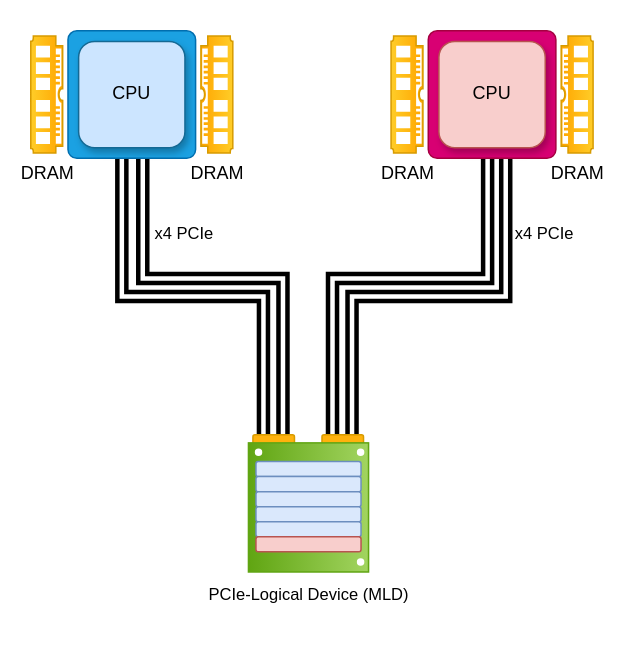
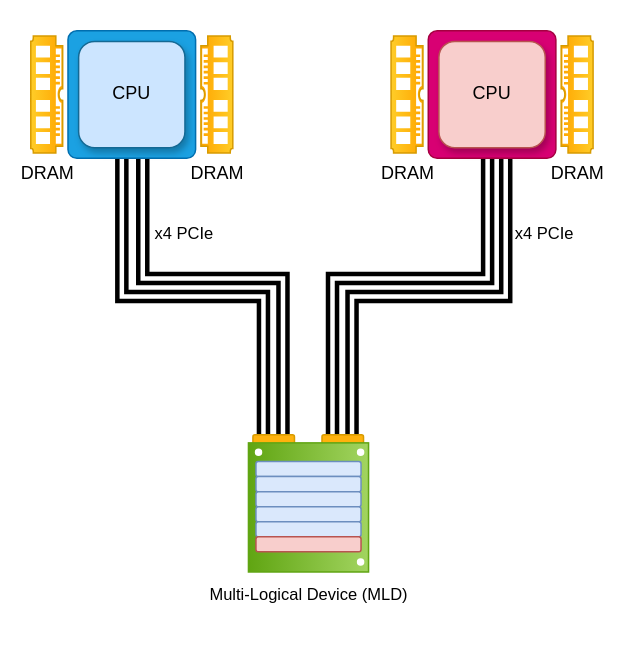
  <mxCell id="0" />
  <mxCell id="1" parent="0" />
  <mxCell id="2" value="" style="shape=link;html=1;rounded=0;entryX=0.586;entryY=0.976;entryDx=0;entryDy=0;entryPerimeter=0;strokeWidth=3;elbow=vertical;width=4;arcSize=20;edgeStyle=elbowEdgeStyle;" parent="1" target="24" edge="1"><mxGeometry width="100" relative="1" as="geometry"><mxPoint x="188" y="290" as="sourcePoint" /><mxPoint x="188" y="220" as="targetPoint" /><Array as="points"><mxPoint x="141" y="185" /></Array></mxGeometry></mxCell>
  <mxCell id="3" value="" style="shape=link;html=1;rounded=0;entryX=0.422;entryY=0.996;entryDx=0;entryDy=0;entryPerimeter=0;strokeWidth=3;elbow=vertical;width=4;arcSize=20;edgeStyle=elbowEdgeStyle;" parent="1" target="24" edge="1"><mxGeometry width="100" relative="1" as="geometry"><mxPoint x="175" y="290" as="sourcePoint" /><mxPoint x="175" y="220" as="targetPoint" /></mxGeometry></mxCell>
  <mxCell id="4" value="" style="rounded=1;whiteSpace=wrap;html=1;direction=south;fillColor=#ffb20d;arcSize=7;strokeColor=#d79b00;rotation=90;" parent="1" vertex="1"><mxGeometry x="172" y="285.139" width="19.64" height="27.68" as="geometry" /></mxCell>
  <mxCell id="5" value="x4 PCIe" style="text;html=1;align=center;verticalAlign=middle;resizable=0;points=[];autosize=1;strokeColor=none;fillColor=none;fontFamily=Helvetica;fontSize=11;fontColor=default;labelBackgroundColor=default;" parent="1" vertex="1"><mxGeometry x="92" y="140" width="60" height="30" as="geometry" /></mxCell>
- <mxCell id="6" value="PCIe-Logical Device (MLD)" style="text;html=1;align=center;verticalAlign=middle;resizable=0;points=[];autosize=1;strokeColor=none;fillColor=none;fontFamily=Helvetica;fontSize=11;fontColor=default;labelBackgroundColor=default;" parent="1" vertex="1"><mxGeometry x="125" y="380.53" width="160" height="30" as="geometry" /></mxCell>
+ <mxCell id="6" value="Multi-Logical Device (MLD)" style="text;html=1;align=center;verticalAlign=middle;resizable=0;points=[];autosize=1;strokeColor=none;fillColor=none;fontFamily=Helvetica;fontSize=11;fontColor=default;labelBackgroundColor=default;" parent="1" vertex="1"><mxGeometry x="125" y="380.53" width="160" height="30" as="geometry" /></mxCell>
  <mxCell id="7" value="" style="group" parent="1" connectable="0" vertex="1"><mxGeometry x="165" y="286.999" width="80" height="93.531" as="geometry" /></mxCell>
  <mxCell id="8" value="" style="shape=link;html=1;rounded=0;entryX=0.607;entryY=0.994;entryDx=0;entryDy=0;entryPerimeter=0;strokeWidth=3;elbow=vertical;width=4;arcSize=20;edgeStyle=elbowEdgeStyle;" parent="7" target="31" edge="1"><mxGeometry width="100" relative="1" as="geometry"><mxPoint x="69.0" y="3.001" as="sourcePoint" /><mxPoint x="69.0" y="-66.999" as="targetPoint" /></mxGeometry></mxCell>
  <mxCell id="9" value="" style="shape=link;html=1;rounded=0;entryX=0.465;entryY=0.999;entryDx=0;entryDy=0;entryPerimeter=0;strokeWidth=3;elbow=vertical;width=4;arcSize=20;edgeStyle=elbowEdgeStyle;" parent="7" target="31" edge="1"><mxGeometry width="100" relative="1" as="geometry"><mxPoint x="56.0" y="3.001" as="sourcePoint" /><mxPoint x="56.0" y="-66.999" as="targetPoint" /><Array as="points"><mxPoint x="107" y="-102" /></Array></mxGeometry></mxCell>
  <mxCell id="10" value="" style="rounded=1;whiteSpace=wrap;html=1;direction=south;fillColor=#ffb20d;arcSize=7;strokeColor=#d79b00;rotation=90;" parent="7" vertex="1"><mxGeometry x="53" y="-1.86" width="19.64" height="27.68" as="geometry" /></mxCell>
  <mxCell id="11" value="" style="rounded=0;whiteSpace=wrap;html=1;strokeWidth=1;fillColor=#a2d460;strokeColor=#60a512;fontSize=10;gradientColor=#60a512;rotation=90;" parent="7" vertex="1"><mxGeometry x="-3.0" y="10.531" width="86" height="80" as="geometry" /></mxCell>
  <mxCell id="12" value="" style="ellipse;whiteSpace=wrap;html=1;aspect=fixed;strokeWidth=3;shadow=0;strokeColor=#ffffff;rotation=90;" parent="7" vertex="1"><mxGeometry x="73.71" y="12.821" width="2" height="2" as="geometry" /></mxCell>
  <mxCell id="13" value="" style="ellipse;whiteSpace=wrap;html=1;aspect=fixed;strokeWidth=3;shadow=0;strokeColor=#ffffff;rotation=90;" parent="7" vertex="1"><mxGeometry x="73.71" y="85.821" width="2" height="2" as="geometry" /></mxCell>
  <mxCell id="14" value="" style="ellipse;whiteSpace=wrap;html=1;aspect=fixed;strokeWidth=3;shadow=0;strokeColor=#ffffff;rotation=90;" parent="7" vertex="1"><mxGeometry x="5.71" y="12.821" width="2" height="2" as="geometry" /></mxCell>
  <mxCell id="15" value="" style="ellipse;whiteSpace=wrap;html=1;aspect=fixed;strokeWidth=3;shadow=0;strokeColor=#ffffff;rotation=90;" parent="7" vertex="1"><mxGeometry x="102.71" y="93.531" width="2" height="2" as="geometry" /></mxCell>
  <mxCell id="16" value="" style="rounded=1;whiteSpace=wrap;html=1;fillColor=#dae8fc;strokeColor=#6c8ebf;" parent="7" vertex="1"><mxGeometry x="5" y="20" width="70" height="10" as="geometry" /></mxCell>
  <mxCell id="17" value="" style="rounded=1;whiteSpace=wrap;html=1;fillColor=#dae8fc;strokeColor=#6c8ebf;" parent="7" vertex="1"><mxGeometry x="5" y="30" width="70" height="10" as="geometry" /></mxCell>
  <mxCell id="18" value="" style="rounded=1;whiteSpace=wrap;html=1;fillColor=#dae8fc;strokeColor=#6c8ebf;" parent="7" vertex="1"><mxGeometry x="5" y="40" width="70" height="10" as="geometry" /></mxCell>
  <mxCell id="19" value="" style="rounded=1;whiteSpace=wrap;html=1;fillColor=#dae8fc;strokeColor=#6c8ebf;" parent="7" vertex="1"><mxGeometry x="5" y="50" width="70" height="10" as="geometry" /></mxCell>
  <mxCell id="20" value="" style="rounded=1;whiteSpace=wrap;html=1;fillColor=#dae8fc;strokeColor=#6c8ebf;" parent="7" vertex="1"><mxGeometry x="5" y="60" width="70" height="10" as="geometry" /></mxCell>
  <mxCell id="21" value="" style="rounded=1;whiteSpace=wrap;html=1;fillColor=#f8cecc;strokeColor=#b85450;" parent="7" vertex="1"><mxGeometry x="5" y="70" width="70" height="10" as="geometry" /></mxCell>
  <mxCell id="22" value="" style="group" parent="1" vertex="1" connectable="0"><mxGeometry x="20" y="20" width="134.58" height="85" as="geometry" /></mxCell>
  <mxCell id="23" value="" style="group;fillColor=default;gradientColor=none;strokeColor=none;" parent="22" connectable="0" vertex="1"><mxGeometry x="24.791" width="84.998" height="85" as="geometry" /></mxCell>
  <mxCell id="24" value="" style="rounded=1;whiteSpace=wrap;html=1;arcSize=7;fillColor=#1ba1e2;strokeColor=#006EAF;fontColor=#ffffff;" parent="23" vertex="1"><mxGeometry width="84.998" height="85" as="geometry" /></mxCell>
  <mxCell id="25" value="CPU" style="rounded=1;whiteSpace=wrap;html=1;fillColor=#cce5ff;strokeColor=#146994;shadow=1;" parent="23" vertex="1"><mxGeometry x="7.083" y="7.083" width="70.832" height="70.833" as="geometry" /></mxCell>
  <mxCell id="26" value="DRAM" style="pointerEvents=1;shadow=0;dashed=0;html=1;strokeColor=#d79b00;fillColor=#ffcd28;labelPosition=center;verticalLabelPosition=bottom;verticalAlign=top;align=center;outlineConnect=0;shape=mxgraph.veeam.ram;fillStyle=auto;direction=north;gradientColor=#ffa500;" parent="22" vertex="1"><mxGeometry y="3.542" width="21.249" height="77.917" as="geometry" /></mxCell>
  <mxCell id="27" value="DRAM" style="pointerEvents=1;shadow=0;dashed=0;html=1;strokeColor=#d79b00;fillColor=#ffcd28;labelPosition=center;verticalLabelPosition=bottom;verticalAlign=top;align=center;outlineConnect=0;shape=mxgraph.veeam.ram;fillStyle=auto;direction=south;gradientColor=#ffa500;flipV=1;" parent="22" vertex="1"><mxGeometry x="113.331" y="3.542" width="21.249" height="77.917" as="geometry" /></mxCell>
  <mxCell id="28" value="x4 PCIe" style="text;html=1;align=center;verticalAlign=middle;resizable=0;points=[];autosize=1;strokeColor=none;fillColor=none;fontFamily=Helvetica;fontSize=11;fontColor=default;labelBackgroundColor=default;" parent="1" vertex="1"><mxGeometry x="332" y="140" width="60" height="30" as="geometry" /></mxCell>
  <mxCell id="29" value="" style="group" parent="1" vertex="1" connectable="0"><mxGeometry x="260" y="20" width="134.58" height="85" as="geometry" /></mxCell>
  <mxCell id="30" value="" style="group;fillColor=default;gradientColor=none;strokeColor=none;" parent="29" connectable="0" vertex="1"><mxGeometry x="24.791" width="84.998" height="85" as="geometry" /></mxCell>
  <mxCell id="31" value="" style="rounded=1;whiteSpace=wrap;html=1;arcSize=7;fillColor=#d80073;strokeColor=#A50040;fontColor=#ffffff;" parent="30" vertex="1"><mxGeometry width="84.998" height="85" as="geometry" /></mxCell>
  <mxCell id="32" value="CPU" style="rounded=1;whiteSpace=wrap;html=1;fillColor=#f8cecc;strokeColor=#b85450;shadow=1;" parent="30" vertex="1"><mxGeometry x="7.083" y="7.083" width="70.832" height="70.833" as="geometry" /></mxCell>
  <mxCell id="33" value="DRAM" style="pointerEvents=1;shadow=0;dashed=0;html=1;strokeColor=#d79b00;fillColor=#ffcd28;labelPosition=center;verticalLabelPosition=bottom;verticalAlign=top;align=center;outlineConnect=0;shape=mxgraph.veeam.ram;fillStyle=auto;direction=north;gradientColor=#ffa500;" parent="29" vertex="1"><mxGeometry y="3.542" width="21.249" height="77.917" as="geometry" /></mxCell>
  <mxCell id="34" value="DRAM" style="pointerEvents=1;shadow=0;dashed=0;html=1;strokeColor=#d79b00;fillColor=#ffcd28;labelPosition=center;verticalLabelPosition=bottom;verticalAlign=top;align=center;outlineConnect=0;shape=mxgraph.veeam.ram;fillStyle=auto;direction=south;gradientColor=#ffa500;flipV=1;" parent="29" vertex="1"><mxGeometry x="113.331" y="3.542" width="21.249" height="77.917" as="geometry" /></mxCell>
